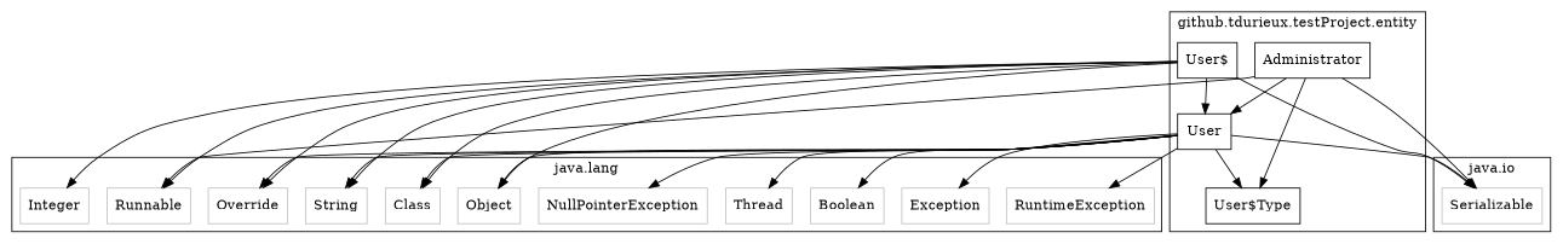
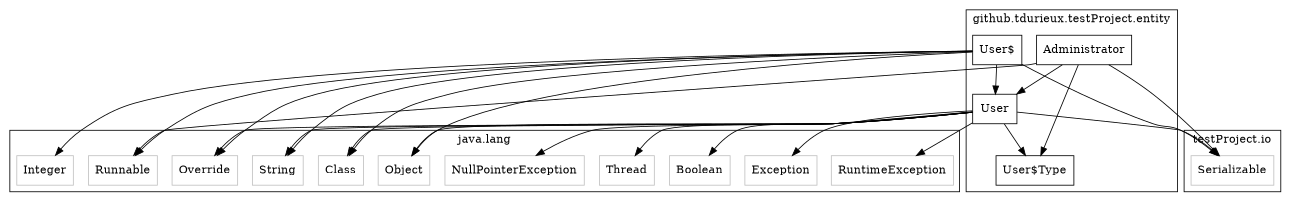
  digraph {
    compound=true
    node [shape=box color=grey]
    n1 [label=User color=""]
    n2 [label="User$Type" color=""]
    n3 [label=Administrator color=""]
    n4 [label="User$" color=""]
    n5 [label=Runnable]
    n6 [label=Object]
    n7 [label=Boolean]
    n8 [label=Override]
    n9 [label=Thread]
    n10 [label=Integer]
    n11 [label=String]
    n12 [label=Class]
    n13 [label=NullPointerException]
    n14 [label=RuntimeException]
    n15 [label=Exception]
    n16 [label=Serializable]
    subgraph cluster_1 {
      label="github.tdurieux.testProject.entity"
      rankdir=LR
      n1
      n2
      n3
      n4
    }
    subgraph cluster_2 {
      label="java.lang"
      rankdir=LR
      n5
      n6
      n7
      n8
      n9
      n10
      n11
      n12
      n13
      n14
      n15
    }
    subgraph cluster_3 {
-     label="java.io"
+     label="testProject.io"
      rankdir=LR
      n16
    }
    n1 -> n2
    n1 -> n6
    n1 -> n7
    n1 -> n8
    n1 -> n9
    n1 -> n11
    n1 -> n12
    n1 -> n13
    n1 -> n14
    n1 -> n15
    n1 -> n16
    n3 -> n1
    n3 -> n2
    n3 -> n5
    n3 -> n16
    n4 -> n1
    n4 -> n5
    n4 -> n6
    n4 -> n8
    n4 -> n10
    n4 -> n11
    n4 -> n12
    n4 -> n16
  }
